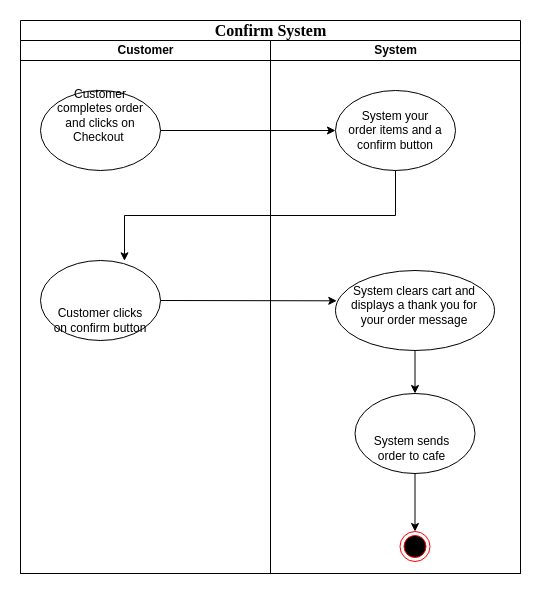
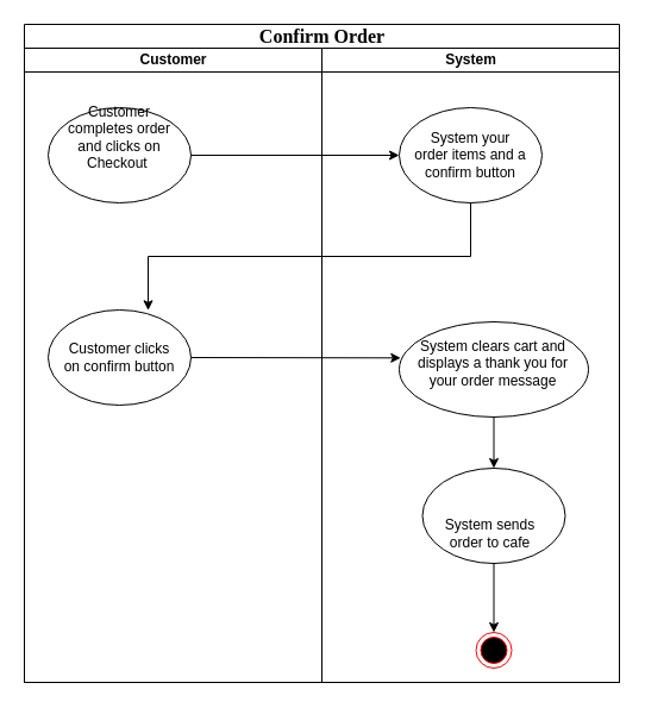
  <mxCell id="0" />
  <mxCell id="1" parent="0" />
- <mxCell id="2" value="&lt;span id=&quot;docs-internal-guid-7835f885-7fff-3f7c-4a5b-f715589c2610&quot;&gt;&lt;span style=&quot;font-size: 12pt ; font-family: &amp;#34;times new roman&amp;#34; ; background-color: transparent ; vertical-align: baseline&quot;&gt;Confirm System&lt;/span&gt;&lt;/span&gt;" style="swimlane;html=1;childLayout=stackLayout;startSize=20;rounded=0;shadow=0;comic=0;labelBackgroundColor=none;strokeWidth=1;fontFamily=Verdana;fontSize=12;align=center;" parent="1" vertex="1"><mxGeometry x="20" y="20" width="500" height="553" as="geometry" /></mxCell>
+ <mxCell id="2" value="&lt;span id=&quot;docs-internal-guid-7835f885-7fff-3f7c-4a5b-f715589c2610&quot;&gt;&lt;span style=&quot;font-size: 12pt ; font-family: &amp;#34;times new roman&amp;#34; ; background-color: transparent ; vertical-align: baseline&quot;&gt;Confirm Order&lt;/span&gt;&lt;/span&gt;" style="swimlane;html=1;childLayout=stackLayout;startSize=20;rounded=0;shadow=0;comic=0;labelBackgroundColor=none;strokeWidth=1;fontFamily=Verdana;fontSize=12;align=center;" parent="1" vertex="1"><mxGeometry x="20" y="20" width="500" height="553" as="geometry" /></mxCell>
  <mxCell id="3" value="Customer" style="swimlane;html=1;startSize=20;" parent="2" vertex="1"><mxGeometry y="20" width="250" height="533" as="geometry" /></mxCell>
  <mxCell id="4" value="" style="ellipse;whiteSpace=wrap;html=1;" parent="3" vertex="1"><mxGeometry x="20" y="50" width="120" height="80" as="geometry" /></mxCell>
  <mxCell id="5" value="Customer completes order and clicks on Checkout&amp;nbsp;" style="text;html=1;strokeColor=none;fillColor=none;align=center;verticalAlign=middle;whiteSpace=wrap;rounded=0;" parent="3" vertex="1"><mxGeometry x="30" y="60" width="100" height="30" as="geometry" /></mxCell>
  <mxCell id="6" value="" style="ellipse;whiteSpace=wrap;html=1;" parent="3" vertex="1"><mxGeometry x="20" y="220" width="120" height="80" as="geometry" /></mxCell>
- <mxCell id="7" value="Customer clicks on confirm button" style="text;html=1;strokeColor=none;fillColor=none;align=center;verticalAlign=middle;whiteSpace=wrap;rounded=0;" parent="3" vertex="1"><mxGeometry x="30" y="265" width="100" height="30" as="geometry" /></mxCell>
+ <mxCell id="7" value="Customer clicks on confirm button" style="text;html=1;strokeColor=none;fillColor=none;align=center;verticalAlign=middle;whiteSpace=wrap;rounded=0;" parent="3" vertex="1"><mxGeometry x="30" y="245" width="100" height="30" as="geometry" /></mxCell>
  <mxCell id="8" value="System" style="swimlane;html=1;startSize=20;" parent="2" vertex="1"><mxGeometry x="250" y="20" width="250" height="533" as="geometry" /></mxCell>
  <mxCell id="9" value="" style="ellipse;whiteSpace=wrap;html=1;" parent="8" vertex="1"><mxGeometry x="65" y="50" width="120" height="80" as="geometry" /></mxCell>
  <mxCell id="10" value="System your order items and a confirm button" style="text;html=1;strokeColor=none;fillColor=none;align=center;verticalAlign=middle;whiteSpace=wrap;rounded=0;" parent="8" vertex="1"><mxGeometry x="75" y="75" width="100" height="30" as="geometry" /></mxCell>
  <mxCell id="11" style="rounded=0;orthogonalLoop=1;jettySize=auto;html=1;exitX=0.5;exitY=1;exitDx=0;exitDy=0;" edge="1" parent="8" source="12" target="16"><mxGeometry relative="1" as="geometry" /></mxCell>
  <mxCell id="12" value="" style="ellipse;whiteSpace=wrap;html=1;" parent="8" vertex="1"><mxGeometry x="65" y="230" width="159" height="80" as="geometry" /></mxCell>
  <mxCell id="13" value="System clears cart and displays a thank you for your order message" style="text;html=1;strokeColor=none;fillColor=none;align=center;verticalAlign=middle;whiteSpace=wrap;rounded=0;" parent="8" vertex="1"><mxGeometry x="75" y="250" width="138" height="30" as="geometry" /></mxCell>
  <mxCell id="14" value="" style="ellipse;html=1;shape=endState;fillColor=#000000;strokeColor=#ff0000;" parent="8" vertex="1"><mxGeometry x="129.5" y="491" width="30" height="30" as="geometry" /></mxCell>
  <mxCell id="15" style="edgeStyle=none;rounded=0;orthogonalLoop=1;jettySize=auto;html=1;exitX=0.5;exitY=1;exitDx=0;exitDy=0;entryX=0.5;entryY=0;entryDx=0;entryDy=0;" edge="1" parent="8" source="16" target="14"><mxGeometry relative="1" as="geometry"><mxPoint x="184" y="502" as="targetPoint" /></mxGeometry></mxCell>
  <mxCell id="16" value="" style="ellipse;whiteSpace=wrap;html=1;" vertex="1" parent="8"><mxGeometry x="84.5" y="353" width="120" height="80" as="geometry" /></mxCell>
  <mxCell id="17" value="System sends order to cafe" style="text;html=1;strokeColor=none;fillColor=none;align=center;verticalAlign=middle;whiteSpace=wrap;rounded=0;" vertex="1" parent="8"><mxGeometry x="100" y="393" width="83" height="30" as="geometry" /></mxCell>
  <mxCell id="18" style="rounded=0;orthogonalLoop=1;jettySize=auto;html=1;exitX=1;exitY=0.5;exitDx=0;exitDy=0;entryX=0;entryY=0.5;entryDx=0;entryDy=0;" parent="2" source="4" target="9" edge="1"><mxGeometry relative="1" as="geometry" /></mxCell>
  <mxCell id="19" style="edgeStyle=none;rounded=0;orthogonalLoop=1;jettySize=auto;html=1;exitX=1;exitY=0.5;exitDx=0;exitDy=0;entryX=0.008;entryY=0.379;entryDx=0;entryDy=0;entryPerimeter=0;" parent="2" source="6" target="12" edge="1"><mxGeometry relative="1" as="geometry" /></mxCell>
  <mxCell id="20" style="edgeStyle=elbowEdgeStyle;rounded=0;orthogonalLoop=1;jettySize=auto;html=1;exitX=0.5;exitY=1;exitDx=0;exitDy=0;entryX=0.7;entryY=0.004;entryDx=0;entryDy=0;entryPerimeter=0;elbow=vertical;" parent="2" source="9" target="6" edge="1"><mxGeometry relative="1" as="geometry" /></mxCell>
